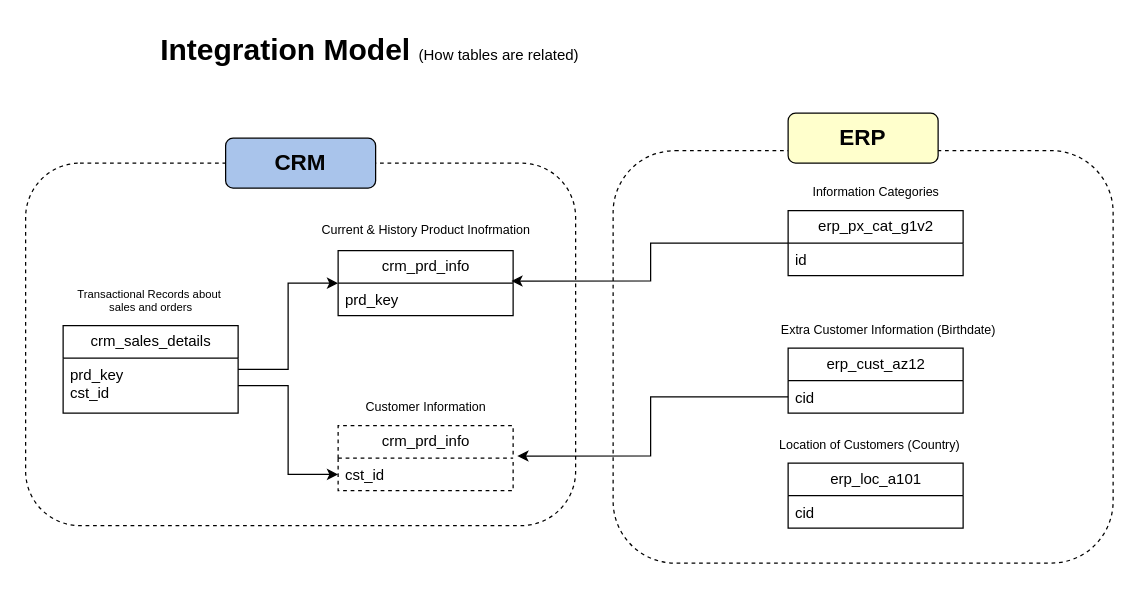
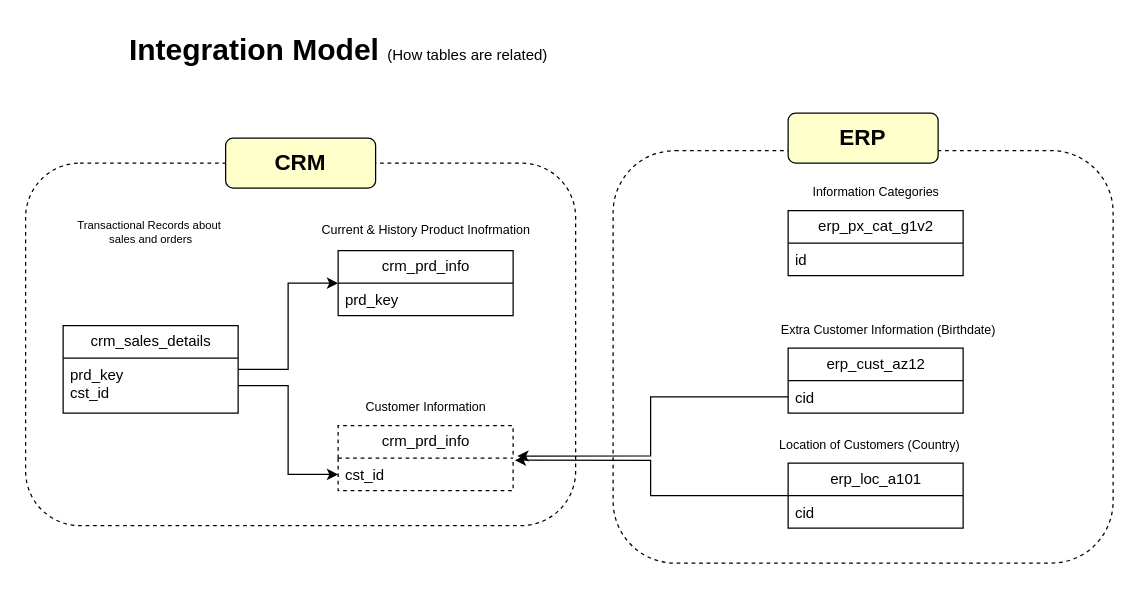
  <mxCell id="0" />
  <mxCell id="1" parent="0" />
- <mxCell id="2" value="&lt;b&gt;&lt;font style=&quot;font-size: 24px;&quot;&gt;Integration Model &lt;/font&gt;&lt;/b&gt;(How tables are related)" style="text;html=1;align=center;verticalAlign=middle;resizable=0;points=[];autosize=1;strokeColor=none;fillColor=none;" vertex="1" parent="1"><mxGeometry x="115" y="20" width="360" height="40" as="geometry" /></mxCell>
+ <mxCell id="2" value="&lt;b&gt;&lt;font style=&quot;font-size: 24px;&quot;&gt;Integration Model &lt;/font&gt;&lt;/b&gt;(How tables are related)" style="text;html=1;align=center;verticalAlign=middle;resizable=0;points=[];autosize=1;strokeColor=none;fillColor=none;" vertex="1" parent="1"><mxGeometry x="90" width="360" height="40" as="geometry" y="20" /></mxCell>
  <mxCell id="3" value="crm_prd_info" style="swimlane;fontStyle=0;childLayout=stackLayout;horizontal=1;startSize=26;fillColor=none;horizontalStack=0;resizeParent=1;resizeParentMax=0;resizeLast=0;collapsible=1;marginBottom=0;html=1;" vertex="1" parent="1"><mxGeometry x="270" y="200" width="140" height="52" as="geometry" /></mxCell>
  <mxCell id="4" value="prd_key" style="text;strokeColor=none;fillColor=none;align=left;verticalAlign=top;spacingLeft=4;spacingRight=4;overflow=hidden;rotatable=0;points=[[0,0.5],[1,0.5]];portConstraint=eastwest;whiteSpace=wrap;html=1;" vertex="1" parent="3"><mxGeometry y="26" width="140" height="26" as="geometry" /></mxCell>
  <mxCell id="5" value="crm_prd_info" style="swimlane;fontStyle=0;childLayout=stackLayout;horizontal=1;startSize=26;fillColor=none;horizontalStack=0;resizeParent=1;resizeParentMax=0;resizeLast=0;collapsible=1;marginBottom=0;html=1;dashed=1;" vertex="1" parent="1"><mxGeometry x="270" y="340" width="140" height="52" as="geometry" /></mxCell>
  <mxCell id="6" value="cst_id" style="text;strokeColor=none;fillColor=none;align=left;verticalAlign=top;spacingLeft=4;spacingRight=4;overflow=hidden;rotatable=0;points=[[0,0.5],[1,0.5]];portConstraint=eastwest;whiteSpace=wrap;html=1;dashed=1;" vertex="1" parent="5"><mxGeometry y="26" width="140" height="26" as="geometry" /></mxCell>
  <mxCell id="7" style="edgeStyle=orthogonalEdgeStyle;rounded=0;orthogonalLoop=1;jettySize=auto;html=1;entryX=0;entryY=0.5;entryDx=0;entryDy=0;" edge="1" parent="1" source="8" target="3"><mxGeometry relative="1" as="geometry" /></mxCell>
  <mxCell id="8" value="crm_sales_details" style="swimlane;fontStyle=0;childLayout=stackLayout;horizontal=1;startSize=26;fillColor=none;horizontalStack=0;resizeParent=1;resizeParentMax=0;resizeLast=0;collapsible=1;marginBottom=0;html=1;" vertex="1" parent="1"><mxGeometry x="50" y="260" width="140" height="70" as="geometry" /></mxCell>
  <mxCell id="9" value="&lt;div&gt;prd_key&lt;/div&gt;cst_id" style="text;strokeColor=none;fillColor=none;align=left;verticalAlign=top;spacingLeft=4;spacingRight=4;overflow=hidden;rotatable=0;points=[[0,0.5],[1,0.5]];portConstraint=eastwest;whiteSpace=wrap;html=1;" vertex="1" parent="8"><mxGeometry y="26" width="140" height="44" as="geometry" /></mxCell>
- <mxCell id="10" value="Transactional Records about&amp;nbsp;&lt;div&gt;sales and orders&lt;/div&gt;" style="text;html=1;align=center;verticalAlign=middle;resizable=0;points=[];autosize=1;strokeColor=none;fillColor=none;fontSize=9;" vertex="1" parent="1"><mxGeometry x="50" y="220" width="140" height="40" as="geometry" /></mxCell>
+ <mxCell id="10" value="Transactional Records about&amp;nbsp;&lt;div&gt;sales and orders&lt;/div&gt;" style="text;html=1;align=center;verticalAlign=middle;resizable=0;points=[];autosize=1;strokeColor=none;fillColor=none;fontSize=9;" vertex="1" parent="1"><mxGeometry x="50" y="165" width="140" height="40" as="geometry" /></mxCell>
  <mxCell id="11" value="erp_px_cat_g1v2" style="swimlane;fontStyle=0;childLayout=stackLayout;horizontal=1;startSize=26;fillColor=none;horizontalStack=0;resizeParent=1;resizeParentMax=0;resizeLast=0;collapsible=1;marginBottom=0;html=1;" vertex="1" parent="1"><mxGeometry x="630" y="168" width="140" height="52" as="geometry" /></mxCell>
  <mxCell id="12" value="id" style="text;strokeColor=none;fillColor=none;align=left;verticalAlign=top;spacingLeft=4;spacingRight=4;overflow=hidden;rotatable=0;points=[[0,0.5],[1,0.5]];portConstraint=eastwest;whiteSpace=wrap;html=1;" vertex="1" parent="11"><mxGeometry y="26" width="140" height="26" as="geometry" /></mxCell>
  <mxCell id="13" style="edgeStyle=orthogonalEdgeStyle;rounded=0;orthogonalLoop=1;jettySize=auto;html=1;exitX=1;exitY=0.5;exitDx=0;exitDy=0;entryX=0;entryY=0.5;entryDx=0;entryDy=0;" edge="1" parent="1" source="9" target="6"><mxGeometry relative="1" as="geometry" /></mxCell>
  <mxCell id="14" value="erp_cust_az12" style="swimlane;fontStyle=0;childLayout=stackLayout;horizontal=1;startSize=26;fillColor=none;horizontalStack=0;resizeParent=1;resizeParentMax=0;resizeLast=0;collapsible=1;marginBottom=0;html=1;" vertex="1" parent="1"><mxGeometry x="630" y="278" width="140" height="52" as="geometry" /></mxCell>
  <mxCell id="15" value="cid" style="text;strokeColor=none;fillColor=none;align=left;verticalAlign=top;spacingLeft=4;spacingRight=4;overflow=hidden;rotatable=0;points=[[0,0.5],[1,0.5]];portConstraint=eastwest;whiteSpace=wrap;html=1;" vertex="1" parent="14"><mxGeometry y="26" width="140" height="26" as="geometry" /></mxCell>
  <mxCell id="16" value="erp_loc_a101" style="swimlane;fontStyle=0;childLayout=stackLayout;horizontal=1;startSize=26;fillColor=none;horizontalStack=0;resizeParent=1;resizeParentMax=0;resizeLast=0;collapsible=1;marginBottom=0;html=1;" vertex="1" parent="1"><mxGeometry x="630" y="370" width="140" height="52" as="geometry" /></mxCell>
  <mxCell id="17" value="cid" style="text;strokeColor=none;fillColor=none;align=left;verticalAlign=top;spacingLeft=4;spacingRight=4;overflow=hidden;rotatable=0;points=[[0,0.5],[1,0.5]];portConstraint=eastwest;whiteSpace=wrap;html=1;" vertex="1" parent="16"><mxGeometry y="26" width="140" height="26" as="geometry" /></mxCell>
- <mxCell id="18" style="edgeStyle=orthogonalEdgeStyle;rounded=0;orthogonalLoop=1;jettySize=auto;html=1;exitX=0;exitY=0.5;exitDx=0;exitDy=0;entryX=0.99;entryY=-0.064;entryDx=0;entryDy=0;entryPerimeter=0;" edge="1" parent="1" source="11" target="4"><mxGeometry relative="1" as="geometry" /></mxCell>
  <mxCell id="19" style="edgeStyle=orthogonalEdgeStyle;rounded=0;orthogonalLoop=1;jettySize=auto;html=1;entryX=1.024;entryY=-0.064;entryDx=0;entryDy=0;entryPerimeter=0;" edge="1" parent="1" source="15" target="6"><mxGeometry relative="1" as="geometry" /></mxCell>
+ <mxCell id="20" style="edgeStyle=orthogonalEdgeStyle;rounded=0;orthogonalLoop=1;jettySize=auto;html=1;entryX=1.01;entryY=0.064;entryDx=0;entryDy=0;entryPerimeter=0;" edge="1" parent="1" source="16" target="6"><mxGeometry relative="1" as="geometry" /></mxCell>
  <mxCell id="21" value="Current &amp;amp; History Product Inofrmation" style="text;html=1;align=center;verticalAlign=middle;resizable=0;points=[];autosize=1;strokeColor=none;fillColor=none;fontSize=10;" vertex="1" parent="1"><mxGeometry x="245" y="168" width="190" height="30" as="geometry" /></mxCell>
  <mxCell id="22" value="Customer Information" style="text;html=1;align=center;verticalAlign=middle;resizable=0;points=[];autosize=1;strokeColor=none;fillColor=none;fontSize=10;" vertex="1" parent="1"><mxGeometry x="280" y="310" width="120" height="30" as="geometry" /></mxCell>
  <mxCell id="23" value="Information Categories" style="text;html=1;align=center;verticalAlign=middle;resizable=0;points=[];autosize=1;strokeColor=none;fillColor=none;fontSize=10;" vertex="1" parent="1"><mxGeometry x="645" y="138" width="110" height="30" as="geometry" /></mxCell>
  <mxCell id="24" value="&lt;font style=&quot;font-size: 10px;&quot;&gt;Extra Customer Information (Birthdate)&lt;/font&gt;" style="text;html=1;align=center;verticalAlign=middle;resizable=0;points=[];autosize=1;strokeColor=none;fillColor=none;" vertex="1" parent="1"><mxGeometry x="610" y="248" width="200" height="30" as="geometry" /></mxCell>
  <mxCell id="25" value="Location of Customers (Country)" style="text;html=1;align=center;verticalAlign=middle;resizable=0;points=[];autosize=1;strokeColor=none;fillColor=none;fontSize=10;" vertex="1" parent="1"><mxGeometry x="610" y="340" width="170" height="30" as="geometry" /></mxCell>
  <mxCell id="26" value="" style="rounded=1;whiteSpace=wrap;html=1;fillColor=none;dashed=1;" vertex="1" parent="1"><mxGeometry x="20" y="130" width="440" height="290" as="geometry" /></mxCell>
  <mxCell id="27" value="" style="rounded=1;whiteSpace=wrap;html=1;fillColor=none;dashed=1;" vertex="1" parent="1"><mxGeometry x="490" y="120" width="400" height="330" as="geometry" /></mxCell>
- <mxCell id="28" value="&lt;b&gt;&lt;font style=&quot;font-size: 18px;&quot;&gt;CRM&lt;/font&gt;&lt;/b&gt;" style="rounded=1;whiteSpace=wrap;html=1;fillColor=#A9C4EB;fontColor=#030303;" vertex="1" parent="1"><mxGeometry x="180" y="110" width="120" height="40" as="geometry" /></mxCell>
+ <mxCell id="28" value="&lt;b&gt;&lt;font style=&quot;font-size: 18px;&quot;&gt;CRM&lt;/font&gt;&lt;/b&gt;" style="rounded=1;whiteSpace=wrap;html=1;fillColor=#ffffcc;fontColor=#030303;" vertex="1" parent="1"><mxGeometry x="180" y="110" width="120" height="40" as="geometry" /></mxCell>
  <mxCell id="29" value="&lt;b&gt;&lt;font style=&quot;font-size: 18px; color: rgb(3, 3, 3);&quot;&gt;ERP&lt;/font&gt;&lt;/b&gt;" style="rounded=1;whiteSpace=wrap;html=1;fillColor=#FFFFCC;strokeColor=#030303;" vertex="1" parent="1"><mxGeometry x="630" y="90" width="120" height="40" as="geometry" /></mxCell>
